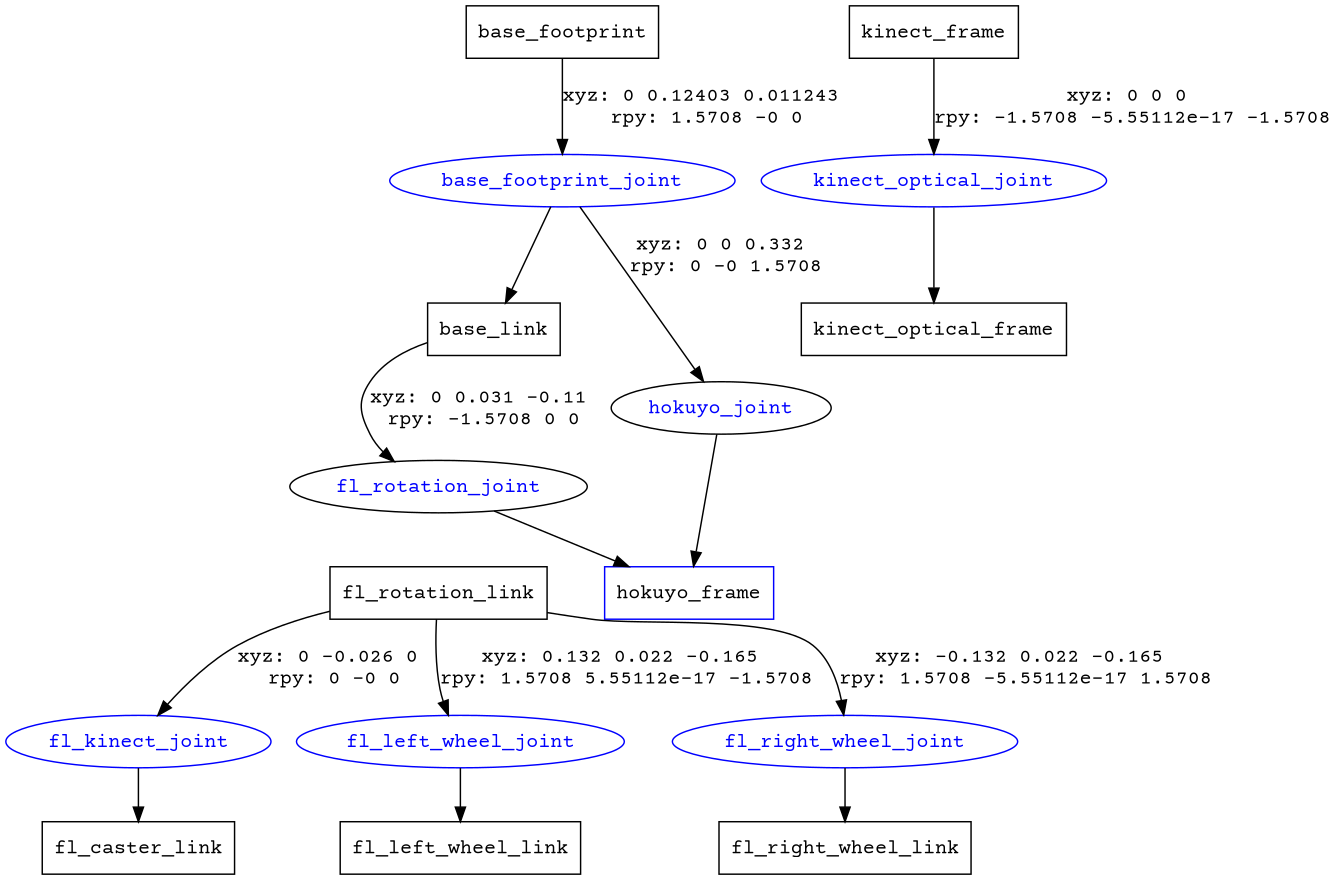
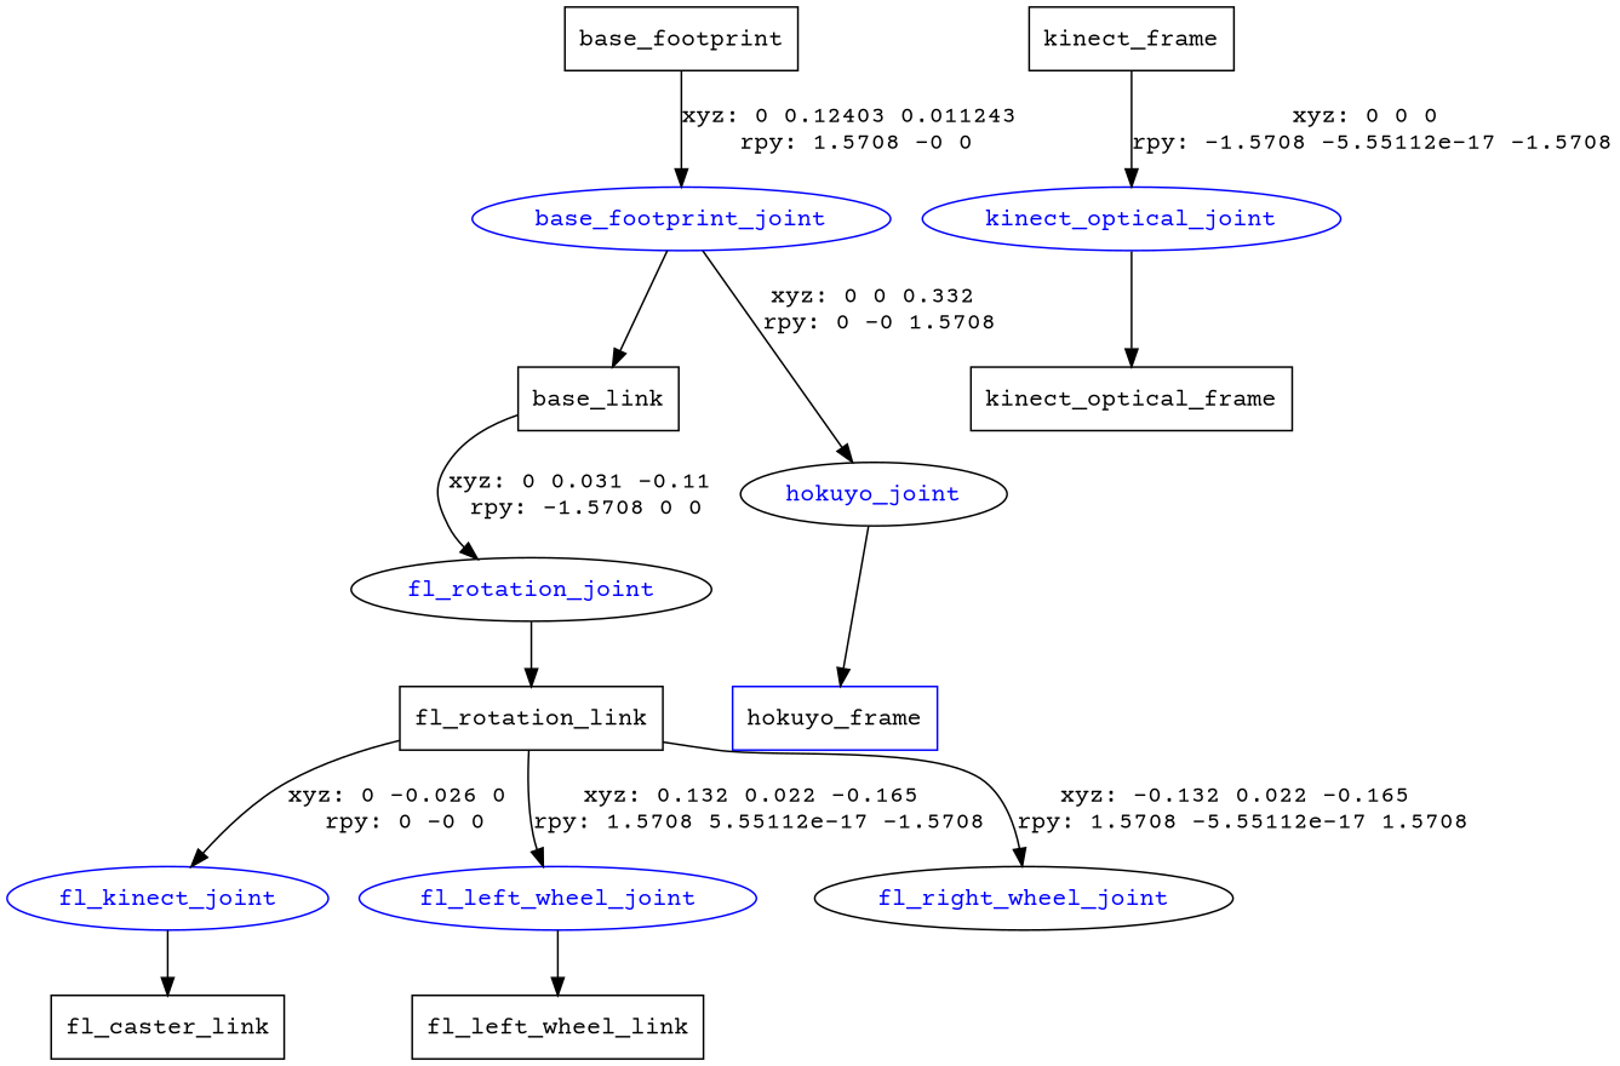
  digraph {
    fontname="Courier Prime"
    node [fontname="Courier Prime" shape=box]
    edge [fontname="Courier Prime"]
    n1 [label=base_footprint]
    base_footprint_joint [color=blue fontcolor=blue shape=ellipse]
    n3 [label=base_link]
    hokuyo_joint [color=black fontcolor=blue shape=ellipse]
    fl_rotation_joint [color=black fontcolor=blue shape=ellipse]
    n6 [label=fl_rotation_link]
    n7 [color=blue label=hokuyo_frame]
    n8 [color=blue fontcolor=blue label=fl_kinect_joint shape=ellipse]
    fl_left_wheel_joint [color=blue fontcolor=blue shape=ellipse]
-   fl_right_wheel_joint [color=blue fontcolor=blue shape=ellipse]
+   fl_right_wheel_joint [color=black fontcolor=blue shape=ellipse]
    n11 [label=fl_caster_link]
    n12 [label=fl_left_wheel_link]
-   n13 [label=fl_right_wheel_link]
    n14 [label=kinect_frame]
    kinect_optical_joint [color=blue fontcolor=blue shape=ellipse]
    n16 [label=kinect_optical_frame]
    n1 -> base_footprint_joint [label="xyz: 0 0.12403 0.011243 \nrpy: 1.5708 -0 0"]
    base_footprint_joint -> n3
    base_footprint_joint -> hokuyo_joint [label="xyz: 0 0 0.332 \nrpy: 0 -0 1.5708"]
    n3 -> fl_rotation_joint [label="xyz: 0 0.031 -0.11 \nrpy: -1.5708 0 0"]
    hokuyo_joint -> n7
-   fl_rotation_joint -> n7
+   fl_rotation_joint -> n6
    n6 -> n8 [label="xyz: 0 -0.026 0 \nrpy: 0 -0 0"]
    n6 -> fl_left_wheel_joint [label="xyz: 0.132 0.022 -0.165 \nrpy: 1.5708 5.55112e-17 -1.5708"]
    n6 -> fl_right_wheel_joint [label="xyz: -0.132 0.022 -0.165 \nrpy: 1.5708 -5.55112e-17 1.5708"]
    n8 -> n11
    fl_left_wheel_joint -> n12
-   fl_right_wheel_joint -> n13
    n14 -> kinect_optical_joint [label="xyz: 0 0 0 \nrpy: -1.5708 -5.55112e-17 -1.5708"]
    kinect_optical_joint -> n16
  }
